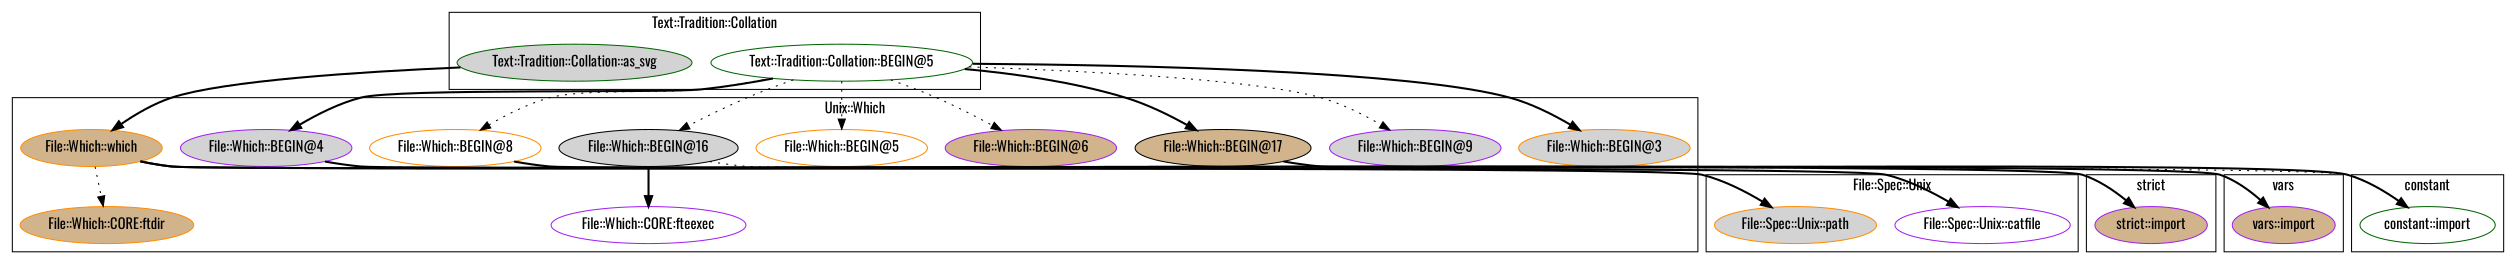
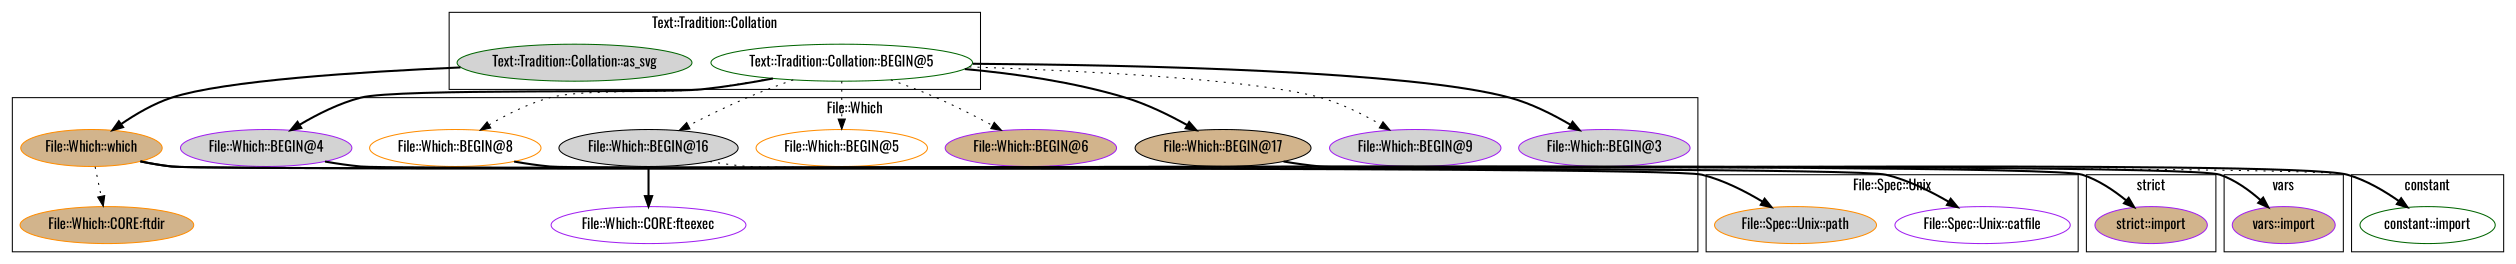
  digraph {
    fontname=Oswald
    node [color=purple fillcolor=white fontname=Oswald style=filled]
    edge [fontname=Oswald style=bold]
    "constant::import" [color=darkgreen]
    "Text::Tradition::Collation::BEGIN@5" [color=darkgreen]
    "Text::Tradition::Collation::as_svg" [color=darkgreen fillcolor=lightgrey]
    "File::Which::BEGIN@5" [color=darkorange]
    "File::Which::CORE:fteexec"
    "File::Which::which" [color=darkorange fillcolor=tan]
    "File::Which::BEGIN@4" [fillcolor=lightgrey]
    "File::Which::CORE:ftdir" [color=darkorange fillcolor=tan]
    "File::Which::BEGIN@8" [color=darkorange]
    "File::Which::BEGIN@17" [color=black fillcolor=tan]
-   "File::Which::BEGIN@3" [color=darkorange fillcolor=lightgrey]
+   "File::Which::BEGIN@3" [fillcolor=lightgrey]
    "File::Which::BEGIN@9" [fillcolor=lightgrey]
    "File::Which::BEGIN@16" [color=black fillcolor=lightgrey]
    "File::Which::BEGIN@6" [fillcolor=tan]
    "File::Spec::Unix::path" [color=darkorange fillcolor=lightgrey]
    "File::Spec::Unix::catfile"
    "vars::import" [fillcolor=tan]
    "strict::import" [fillcolor=tan]
    subgraph cluster_1 {
      label=constant
      "constant::import"
    }
    subgraph cluster_2 {
      label="Text::Tradition::Collation"
      "Text::Tradition::Collation::BEGIN@5"
      "Text::Tradition::Collation::as_svg"
    }
    subgraph cluster_3 {
-     label="Unix::Which"
+     label="File::Which"
      "File::Which::BEGIN@5"
      "File::Which::CORE:fteexec"
      "File::Which::which"
      "File::Which::BEGIN@4"
      "File::Which::CORE:ftdir"
      "File::Which::BEGIN@8"
      "File::Which::BEGIN@17"
      "File::Which::BEGIN@3"
      "File::Which::BEGIN@9"
      "File::Which::BEGIN@16"
      "File::Which::BEGIN@6"
    }
    subgraph cluster_4 {
      label="File::Spec::Unix"
      "File::Spec::Unix::path"
      "File::Spec::Unix::catfile"
    }
    subgraph cluster_5 {
      label=vars
      "vars::import"
    }
    subgraph cluster_6 {
      label="strict"
      "strict::import"
    }
    "Text::Tradition::Collation::BEGIN@5" -> "File::Which::BEGIN@5" [style=dotted]
    "Text::Tradition::Collation::BEGIN@5" -> "File::Which::BEGIN@4"
    "Text::Tradition::Collation::BEGIN@5" -> "File::Which::BEGIN@8" [style=dotted]
    "Text::Tradition::Collation::BEGIN@5" -> "File::Which::BEGIN@17"
    "Text::Tradition::Collation::BEGIN@5" -> "File::Which::BEGIN@3"
    "Text::Tradition::Collation::BEGIN@5" -> "File::Which::BEGIN@9" [style=dotted]
    "Text::Tradition::Collation::BEGIN@5" -> "File::Which::BEGIN@16" [style=dotted]
    "Text::Tradition::Collation::BEGIN@5" -> "File::Which::BEGIN@6" [style=dotted]
    "Text::Tradition::Collation::as_svg" -> "File::Which::which"
    "File::Which::which" -> "File::Which::CORE:ftdir" [style=dotted]
    "File::Which::which" -> "File::Spec::Unix::path"
    "File::Which::which" -> "File::Spec::Unix::catfile"
    "File::Which::BEGIN@4" -> "strict::import"
    "File::Which::BEGIN@8" -> "vars::import"
    "File::Which::BEGIN@17" -> "constant::import"
    "File::Which::BEGIN@16" -> "constant::import" [style=dotted]
    "File::Which::BEGIN@16" -> "File::Which::CORE:fteexec"
  }
